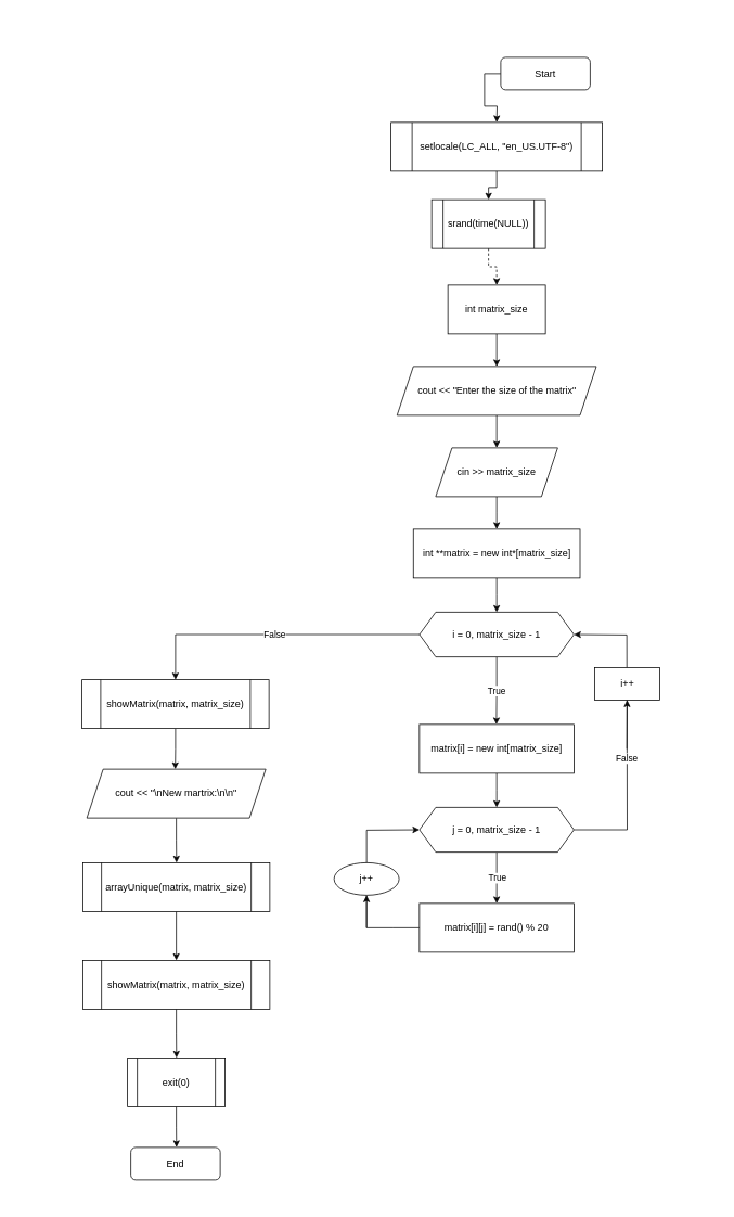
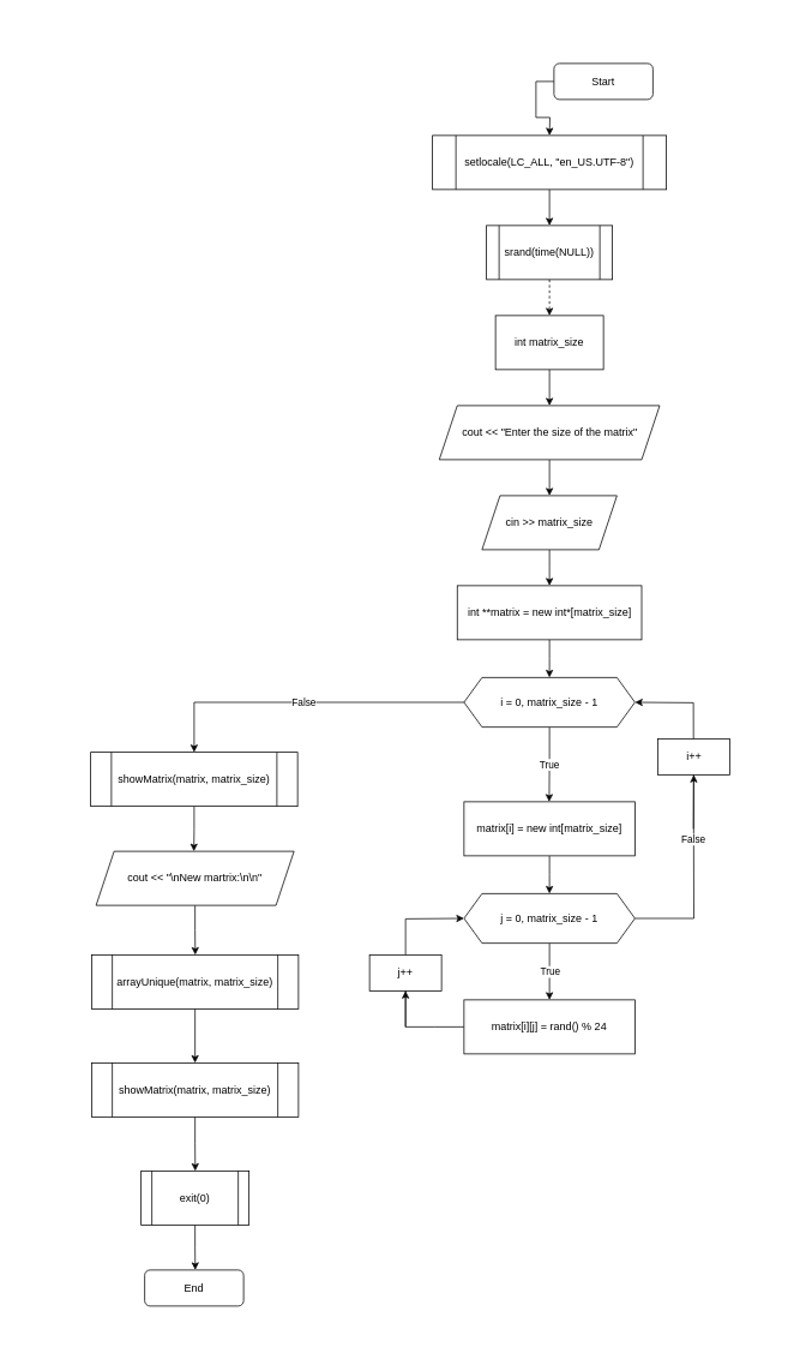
  <mxCell id="0" />
  <mxCell id="1" parent="0" />
  <mxCell id="2" style="edgeStyle=orthogonalEdgeStyle;rounded=0;orthogonalLoop=1;jettySize=auto;html=1;endArrow=classic;endFill=1;targetPerimeterSpacing=0;strokeColor=#080808;" parent="1" source="3" edge="1"><mxGeometry relative="1" as="geometry"><mxPoint x="610" y="150" as="targetPoint" /></mxGeometry></mxCell>
  <mxCell id="3" value="Start" style="rounded=1;whiteSpace=wrap;html=1;fillColor=#FFFFFF;gradientColor=none;" parent="1" vertex="1"><mxGeometry x="615" y="70" width="110" height="40" as="geometry" /></mxCell>
  <mxCell id="4" style="edgeStyle=orthogonalEdgeStyle;rounded=0;orthogonalLoop=1;jettySize=auto;html=1;endArrow=classic;endFill=1;targetPerimeterSpacing=0;strokeColor=#080808;" parent="1" source="5" target="7" edge="1"><mxGeometry relative="1" as="geometry"><mxPoint x="610" y="260" as="targetPoint" /></mxGeometry></mxCell>
  <mxCell id="5" value="setlocale(LC_ALL, &quot;en_US.UTF-8&quot;)" style="shape=process;whiteSpace=wrap;html=1;backgroundOutline=1;rounded=0;fillColor=#FFFFFF;gradientColor=none;" parent="1" vertex="1"><mxGeometry x="480" y="150" width="260" height="60" as="geometry" /></mxCell>
  <mxCell id="6" style="edgeStyle=orthogonalEdgeStyle;rounded=0;orthogonalLoop=1;jettySize=auto;html=1;entryX=0.5;entryY=0;entryDx=0;entryDy=0;endArrow=classic;endFill=1;targetPerimeterSpacing=0;strokeColor=#080808;dashed=1;" parent="1" source="7" target="9" edge="1"><mxGeometry relative="1" as="geometry" /></mxCell>
- <mxCell id="7" value="srand(time(NULL))" style="shape=process;whiteSpace=wrap;html=1;backgroundOutline=1;rounded=0;fillColor=#FFFFFF;gradientColor=none;" parent="1" vertex="1"><mxGeometry x="530" y="245" width="140" height="60" as="geometry" /></mxCell>
+ <mxCell id="7" value="srand(time(NULL))" style="shape=process;whiteSpace=wrap;html=1;backgroundOutline=1;rounded=0;fillColor=#FFFFFF;gradientColor=none;" parent="1" vertex="1"><mxGeometry x="540" y="250" width="140" height="60" as="geometry" /></mxCell>
  <mxCell id="8" style="edgeStyle=orthogonalEdgeStyle;rounded=0;orthogonalLoop=1;jettySize=auto;html=1;exitX=0.5;exitY=1;exitDx=0;exitDy=0;entryX=0.5;entryY=0;entryDx=0;entryDy=0;endArrow=classic;endFill=1;targetPerimeterSpacing=0;strokeColor=#080808;" parent="1" source="9" target="11" edge="1"><mxGeometry relative="1" as="geometry" /></mxCell>
  <mxCell id="9" value="int matrix_size" style="rounded=0;whiteSpace=wrap;html=1;fillColor=#FFFFFF;gradientColor=none;" parent="1" vertex="1"><mxGeometry x="550" y="350" width="120" height="60" as="geometry" /></mxCell>
  <mxCell id="10" style="edgeStyle=orthogonalEdgeStyle;rounded=0;orthogonalLoop=1;jettySize=auto;html=1;exitX=0.5;exitY=1;exitDx=0;exitDy=0;entryX=0.5;entryY=0;entryDx=0;entryDy=0;endArrow=classic;endFill=1;targetPerimeterSpacing=0;strokeColor=#080808;" parent="1" source="11" target="13" edge="1"><mxGeometry relative="1" as="geometry" /></mxCell>
  <mxCell id="11" value="cout &amp;lt;&amp;lt; &quot;Enter the size of the matrix&quot;" style="shape=parallelogram;perimeter=parallelogramPerimeter;whiteSpace=wrap;html=1;fixedSize=1;rounded=0;fillColor=#FFFFFF;gradientColor=none;" parent="1" vertex="1"><mxGeometry x="487.5" y="450" width="245" height="60" as="geometry" /></mxCell>
  <mxCell id="12" style="edgeStyle=orthogonalEdgeStyle;rounded=0;orthogonalLoop=1;jettySize=auto;html=1;endArrow=classic;endFill=1;targetPerimeterSpacing=0;strokeColor=#080808;" parent="1" source="13" edge="1"><mxGeometry relative="1" as="geometry"><mxPoint x="610" y="650" as="targetPoint" /></mxGeometry></mxCell>
  <mxCell id="13" value="cin &amp;gt;&amp;gt; matrix_size" style="shape=parallelogram;perimeter=parallelogramPerimeter;whiteSpace=wrap;html=1;fixedSize=1;rounded=0;fillColor=#FFFFFF;gradientColor=none;" parent="1" vertex="1"><mxGeometry x="535" y="550" width="150" height="60" as="geometry" /></mxCell>
  <mxCell id="14" style="edgeStyle=orthogonalEdgeStyle;rounded=0;orthogonalLoop=1;jettySize=auto;html=1;endArrow=classic;endFill=1;targetPerimeterSpacing=0;strokeColor=#080808;exitX=0.5;exitY=1;exitDx=0;exitDy=0;" parent="1" source="15" edge="1"><mxGeometry relative="1" as="geometry"><mxPoint x="610" y="752" as="targetPoint" /><mxPoint x="610" y="712" as="sourcePoint" /></mxGeometry></mxCell>
  <mxCell id="15" value="int **matrix = new int*[matrix_size]" style="rounded=0;whiteSpace=wrap;html=1;fillColor=#FFFFFF;gradientColor=none;" parent="1" vertex="1"><mxGeometry x="507.5" y="650" width="205" height="60" as="geometry" /></mxCell>
  <mxCell id="16" value="False" style="edgeStyle=orthogonalEdgeStyle;rounded=0;orthogonalLoop=1;jettySize=auto;html=1;endArrow=classic;endFill=1;targetPerimeterSpacing=0;strokeColor=#080808;entryX=0.5;entryY=0;entryDx=0;entryDy=0;" parent="1" source="18" target="34" edge="1"><mxGeometry relative="1" as="geometry"><mxPoint x="340" y="840" as="targetPoint" /></mxGeometry></mxCell>
  <mxCell id="17" value="True" style="edgeStyle=orthogonalEdgeStyle;rounded=0;orthogonalLoop=1;jettySize=auto;html=1;exitX=0.5;exitY=1;exitDx=0;exitDy=0;endArrow=classic;endFill=1;targetPerimeterSpacing=0;strokeColor=#080808;" parent="1" source="18" edge="1"><mxGeometry relative="1" as="geometry"><mxPoint x="609.69" y="890" as="targetPoint" /></mxGeometry></mxCell>
  <mxCell id="18" value="&lt;span&gt;i = 0, matrix_size - 1&lt;/span&gt;" style="shape=hexagon;perimeter=hexagonPerimeter2;whiteSpace=wrap;html=1;fixedSize=1;rounded=0;fillColor=#FFFFFF;gradientColor=none;" parent="1" vertex="1"><mxGeometry x="515" y="752" width="190" height="55" as="geometry" /></mxCell>
  <mxCell id="19" style="edgeStyle=orthogonalEdgeStyle;rounded=0;orthogonalLoop=1;jettySize=auto;html=1;endArrow=classic;endFill=1;targetPerimeterSpacing=0;strokeColor=#080808;" parent="1" source="20" edge="1"><mxGeometry relative="1" as="geometry"><mxPoint x="610" y="992" as="targetPoint" /><mxPoint x="610" y="952" as="sourcePoint" /></mxGeometry></mxCell>
  <mxCell id="20" value="matrix[i] = new int[matrix_size]" style="rounded=0;whiteSpace=wrap;html=1;fillColor=#FFFFFF;gradientColor=none;" parent="1" vertex="1"><mxGeometry x="515" y="890" width="190" height="60" as="geometry" /></mxCell>
  <mxCell id="21" value="False" style="edgeStyle=orthogonalEdgeStyle;rounded=0;orthogonalLoop=1;jettySize=auto;html=1;endArrow=none;endFill=0;targetPerimeterSpacing=0;strokeColor=#080808;" parent="1" source="23" edge="1"><mxGeometry relative="1" as="geometry"><mxPoint x="770" y="780" as="targetPoint" /></mxGeometry></mxCell>
  <mxCell id="22" value="True" style="edgeStyle=orthogonalEdgeStyle;rounded=0;orthogonalLoop=1;jettySize=auto;html=1;exitX=0.5;exitY=1;exitDx=0;exitDy=0;endArrow=classic;endFill=1;targetPerimeterSpacing=0;strokeColor=#080808;" parent="1" source="23" edge="1"><mxGeometry relative="1" as="geometry"><mxPoint x="610" y="1110" as="targetPoint" /></mxGeometry></mxCell>
  <mxCell id="23" value="&lt;span&gt;j = 0, matrix_size - 1&lt;/span&gt;" style="shape=hexagon;perimeter=hexagonPerimeter2;whiteSpace=wrap;html=1;fixedSize=1;rounded=0;fillColor=#FFFFFF;gradientColor=none;" parent="1" vertex="1"><mxGeometry x="515" y="992" width="190" height="55" as="geometry" /></mxCell>
  <mxCell id="24" style="edgeStyle=orthogonalEdgeStyle;rounded=0;orthogonalLoop=1;jettySize=auto;html=1;endArrow=none;endFill=0;targetPerimeterSpacing=0;strokeColor=#080808;" parent="1" source="25" edge="1"><mxGeometry relative="1" as="geometry"><mxPoint x="450" y="1140" as="targetPoint" /></mxGeometry></mxCell>
- <mxCell id="25" value="matrix[i][j] = rand() % 20" style="rounded=0;whiteSpace=wrap;html=1;fillColor=#FFFFFF;gradientColor=none;" parent="1" vertex="1"><mxGeometry x="515" y="1110" width="190" height="60" as="geometry" /></mxCell>
+ <mxCell id="25" value="matrix[i][j] = rand() % 24" style="rounded=0;whiteSpace=wrap;html=1;fillColor=#FFFFFF;gradientColor=none;" parent="1" vertex="1"><mxGeometry x="515" y="1110" width="190" height="60" as="geometry" /></mxCell>
  <mxCell id="26" value="" style="endArrow=none;html=1;rounded=0;targetPerimeterSpacing=0;strokeColor=#080808;" parent="1" edge="1"><mxGeometry width="50" height="50" relative="1" as="geometry"><mxPoint x="450" y="1140" as="sourcePoint" /><mxPoint x="450" y="1020" as="targetPoint" /></mxGeometry></mxCell>
  <mxCell id="27" value="" style="endArrow=classic;html=1;rounded=0;targetPerimeterSpacing=0;strokeColor=#080808;entryX=0;entryY=0.5;entryDx=0;entryDy=0;" parent="1" target="23" edge="1"><mxGeometry width="50" height="50" relative="1" as="geometry"><mxPoint x="450" y="1020" as="sourcePoint" /><mxPoint x="380" y="1010" as="targetPoint" /></mxGeometry></mxCell>
- <mxCell id="28" value="j++" style="ellipse;whiteSpace=wrap;html=1;fillColor=#FFFFFF;gradientColor=none;" parent="1" vertex="1"><mxGeometry x="410" y="1060" width="80" height="40" as="geometry" /></mxCell>
+ <mxCell id="28" value="j++" style="rounded=0;whiteSpace=wrap;html=1;fillColor=#FFFFFF;gradientColor=none;" parent="1" vertex="1"><mxGeometry x="410" y="1060" width="80" height="40" as="geometry" /></mxCell>
  <mxCell id="29" value="" style="endArrow=classic;html=1;rounded=0;targetPerimeterSpacing=0;strokeColor=#080808;entryX=0.5;entryY=1;entryDx=0;entryDy=0;" parent="1" target="28" edge="1"><mxGeometry width="50" height="50" relative="1" as="geometry"><mxPoint x="450" y="1140" as="sourcePoint" /><mxPoint x="340" y="1150" as="targetPoint" /></mxGeometry></mxCell>
  <mxCell id="30" value="" style="endArrow=classic;html=1;rounded=0;targetPerimeterSpacing=0;strokeColor=#080808;entryX=1;entryY=0.5;entryDx=0;entryDy=0;" parent="1" target="18" edge="1"><mxGeometry width="50" height="50" relative="1" as="geometry"><mxPoint x="770" y="780" as="sourcePoint" /><mxPoint x="830" y="710" as="targetPoint" /></mxGeometry></mxCell>
  <mxCell id="31" value="i++" style="rounded=0;whiteSpace=wrap;html=1;fillColor=#FFFFFF;gradientColor=none;" parent="1" vertex="1"><mxGeometry x="730.5" y="820" width="80" height="40" as="geometry" /></mxCell>
  <mxCell id="32" value="" style="endArrow=classic;html=1;rounded=0;targetPerimeterSpacing=0;strokeColor=#080808;entryX=0.5;entryY=1;entryDx=0;entryDy=0;" parent="1" target="31" edge="1"><mxGeometry width="50" height="50" relative="1" as="geometry"><mxPoint x="770" y="920" as="sourcePoint" /><mxPoint x="820" y="870" as="targetPoint" /></mxGeometry></mxCell>
  <mxCell id="33" style="edgeStyle=orthogonalEdgeStyle;rounded=0;orthogonalLoop=1;jettySize=auto;html=1;exitX=0.5;exitY=1;exitDx=0;exitDy=0;endArrow=classic;endFill=1;targetPerimeterSpacing=0;strokeColor=#080808;" parent="1" source="34" edge="1"><mxGeometry relative="1" as="geometry"><mxPoint x="214.724" y="945" as="targetPoint" /></mxGeometry></mxCell>
  <mxCell id="34" value="showMatrix(matrix, matrix_size)" style="shape=process;whiteSpace=wrap;html=1;backgroundOutline=1;rounded=0;fillColor=#FFFFFF;gradientColor=none;" parent="1" vertex="1"><mxGeometry x="100" y="835" width="230" height="60" as="geometry" /></mxCell>
  <mxCell id="35" style="edgeStyle=orthogonalEdgeStyle;rounded=0;orthogonalLoop=1;jettySize=auto;html=1;exitX=0.5;exitY=1;exitDx=0;exitDy=0;endArrow=classic;endFill=1;targetPerimeterSpacing=0;strokeColor=#080808;" parent="1" source="36" edge="1"><mxGeometry relative="1" as="geometry"><mxPoint x="216.241" y="1060" as="targetPoint" /></mxGeometry></mxCell>
  <mxCell id="36" value="cout &amp;lt;&amp;lt; &quot;\nNew martrix:\n\n&quot;" style="shape=parallelogram;perimeter=parallelogramPerimeter;whiteSpace=wrap;html=1;fixedSize=1;rounded=0;fillColor=#FFFFFF;gradientColor=none;" parent="1" vertex="1"><mxGeometry x="106" y="945" width="220" height="60" as="geometry" /></mxCell>
  <mxCell id="37" style="edgeStyle=orthogonalEdgeStyle;rounded=0;orthogonalLoop=1;jettySize=auto;html=1;exitX=0.5;exitY=1;exitDx=0;exitDy=0;endArrow=classic;endFill=1;targetPerimeterSpacing=0;strokeColor=#080808;" parent="1" source="38" target="40" edge="1"><mxGeometry relative="1" as="geometry" /></mxCell>
  <mxCell id="38" value="arrayUnique(matrix, matrix_size)" style="shape=process;whiteSpace=wrap;html=1;backgroundOutline=1;rounded=0;fillColor=#FFFFFF;gradientColor=none;" parent="1" vertex="1"><mxGeometry x="101" y="1060" width="230" height="60" as="geometry" /></mxCell>
  <mxCell id="39" style="edgeStyle=orthogonalEdgeStyle;rounded=0;orthogonalLoop=1;jettySize=auto;html=1;exitX=0.5;exitY=1;exitDx=0;exitDy=0;endArrow=classic;endFill=1;targetPerimeterSpacing=0;strokeColor=#080808;" parent="1" source="40" edge="1"><mxGeometry relative="1" as="geometry"><mxPoint x="216.241" y="1300" as="targetPoint" /></mxGeometry></mxCell>
  <mxCell id="40" value="showMatrix(matrix, matrix_size)" style="shape=process;whiteSpace=wrap;html=1;backgroundOutline=1;rounded=0;fillColor=#FFFFFF;gradientColor=none;" parent="1" vertex="1"><mxGeometry x="101" y="1180" width="230" height="60" as="geometry" /></mxCell>
  <mxCell id="41" style="edgeStyle=orthogonalEdgeStyle;rounded=0;orthogonalLoop=1;jettySize=auto;html=1;exitX=0.5;exitY=1;exitDx=0;exitDy=0;endArrow=classic;endFill=1;targetPerimeterSpacing=0;strokeColor=#080808;" parent="1" source="42" edge="1"><mxGeometry relative="1" as="geometry"><mxPoint x="216.241" y="1410" as="targetPoint" /></mxGeometry></mxCell>
  <mxCell id="42" value="exit(0)" style="shape=process;whiteSpace=wrap;html=1;backgroundOutline=1;rounded=0;fillColor=#FFFFFF;gradientColor=none;" parent="1" vertex="1"><mxGeometry x="156" y="1300" width="120" height="60" as="geometry" /></mxCell>
  <mxCell id="43" value="End" style="rounded=1;whiteSpace=wrap;html=1;fillColor=#FFFFFF;gradientColor=none;" parent="1" vertex="1"><mxGeometry x="160" y="1410" width="110" height="40" as="geometry" /></mxCell>
  <mxCell id="44" value="" style="endArrow=none;dashed=1;html=1;dashPattern=1 3;strokeWidth=2;rounded=0;strokeColor=#FFFFFF;" parent="1" edge="1"><mxGeometry width="50" height="50" relative="1" as="geometry"><mxPoint x="20" y="1474" as="sourcePoint" /><mxPoint x="70" y="20" as="targetPoint" /></mxGeometry></mxCell>
  <mxCell id="45" value="" style="endArrow=none;dashed=1;html=1;dashPattern=1 3;strokeWidth=2;rounded=0;strokeColor=#FFFFFF;" parent="1" edge="1"><mxGeometry width="50" height="50" relative="1" as="geometry"><mxPoint x="820" y="1460" as="sourcePoint" /><mxPoint x="880" y="30" as="targetPoint" /></mxGeometry></mxCell>
